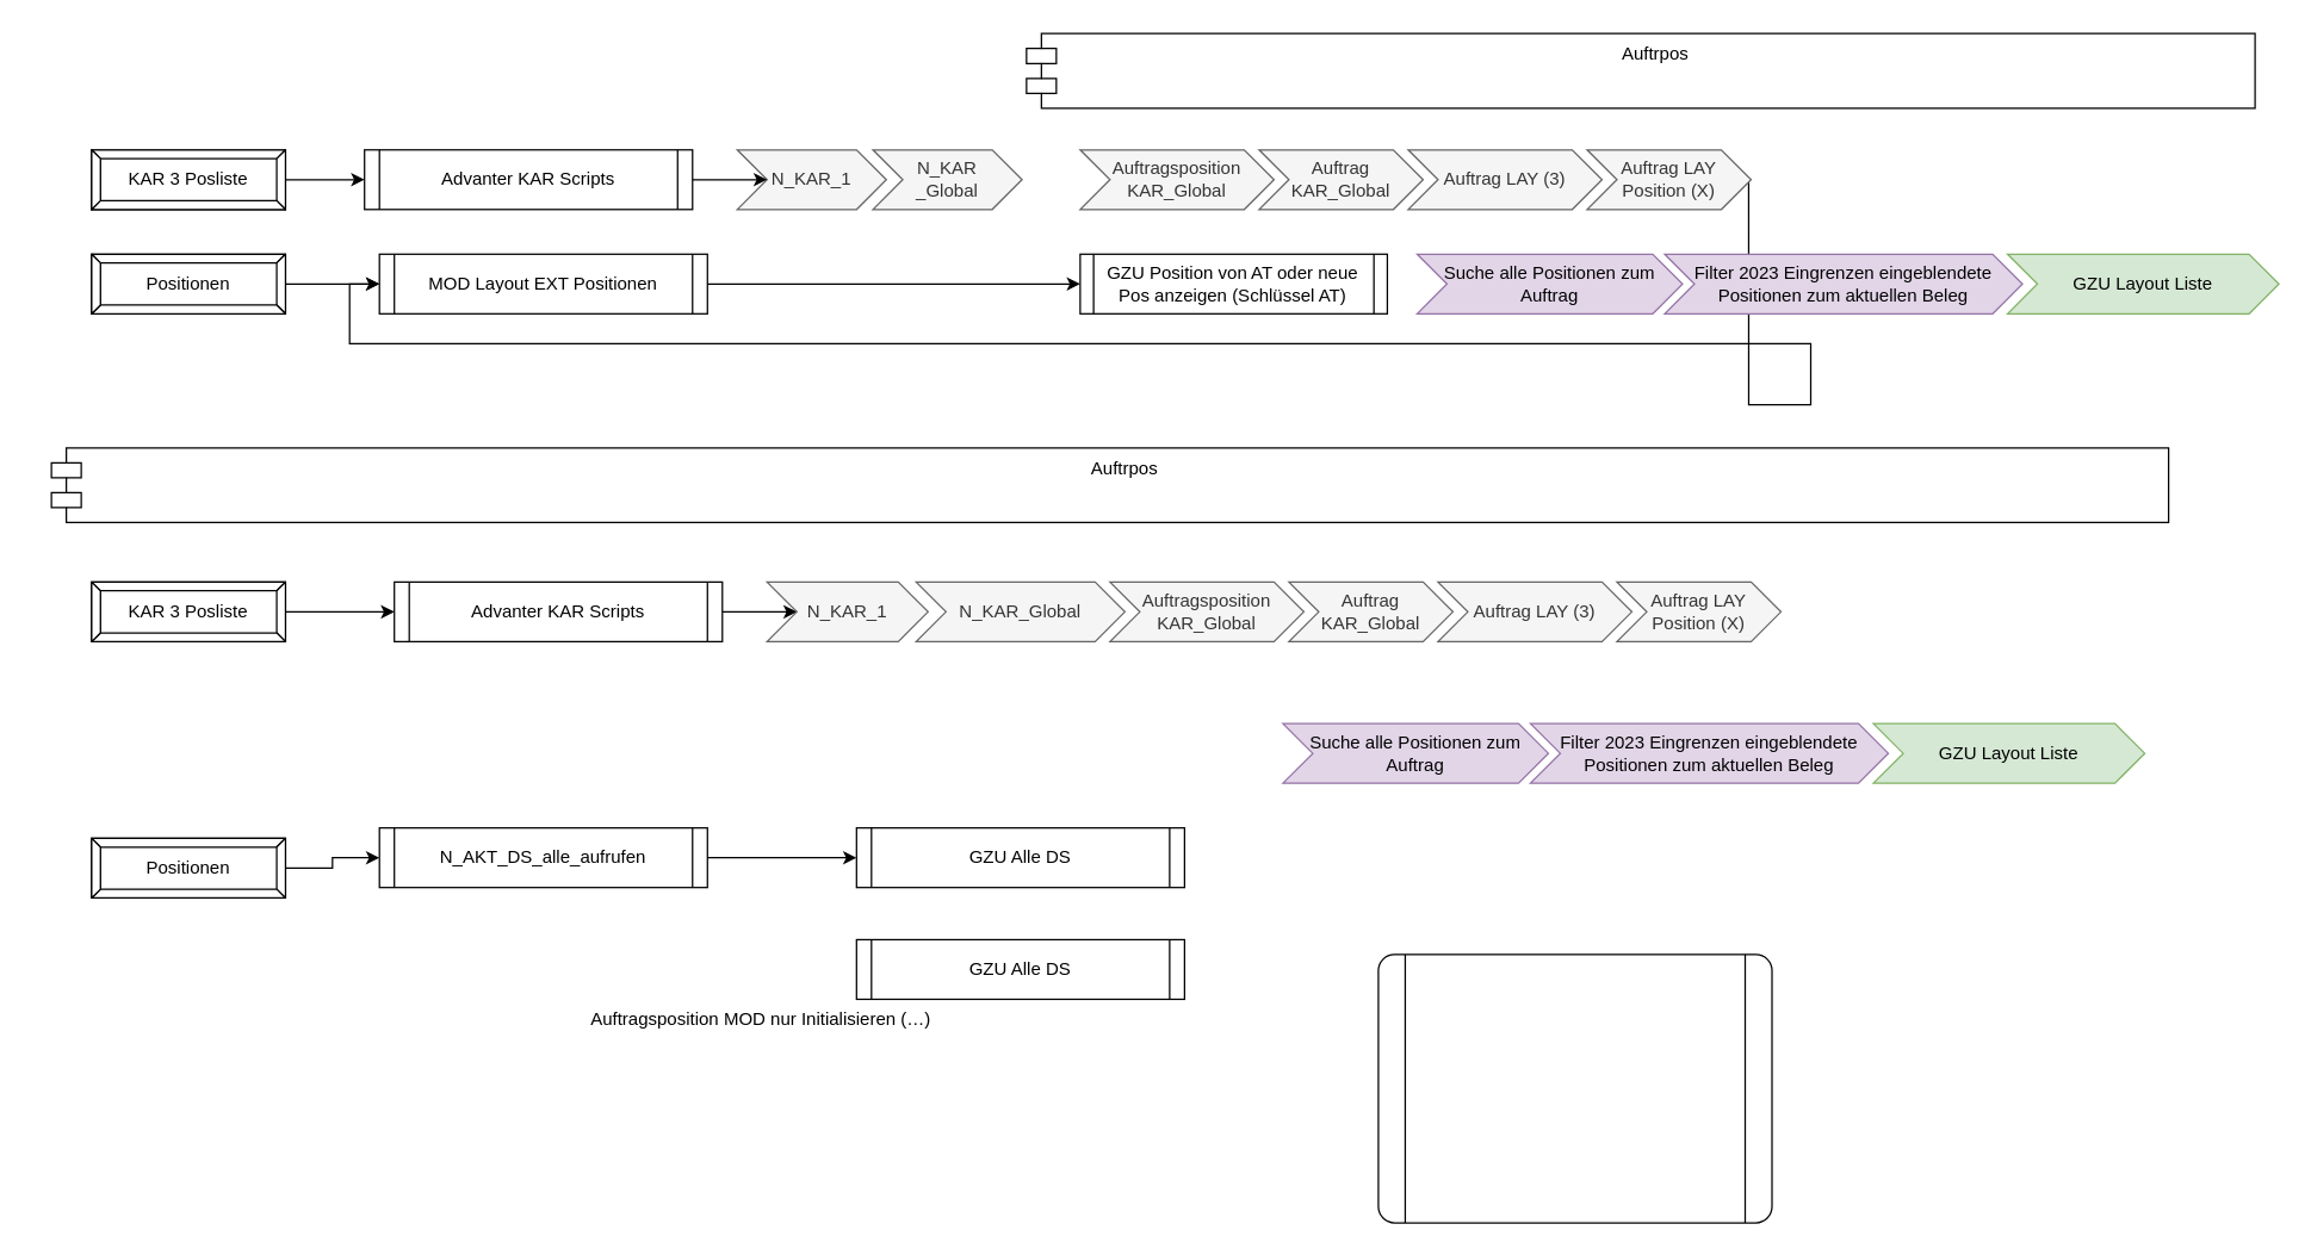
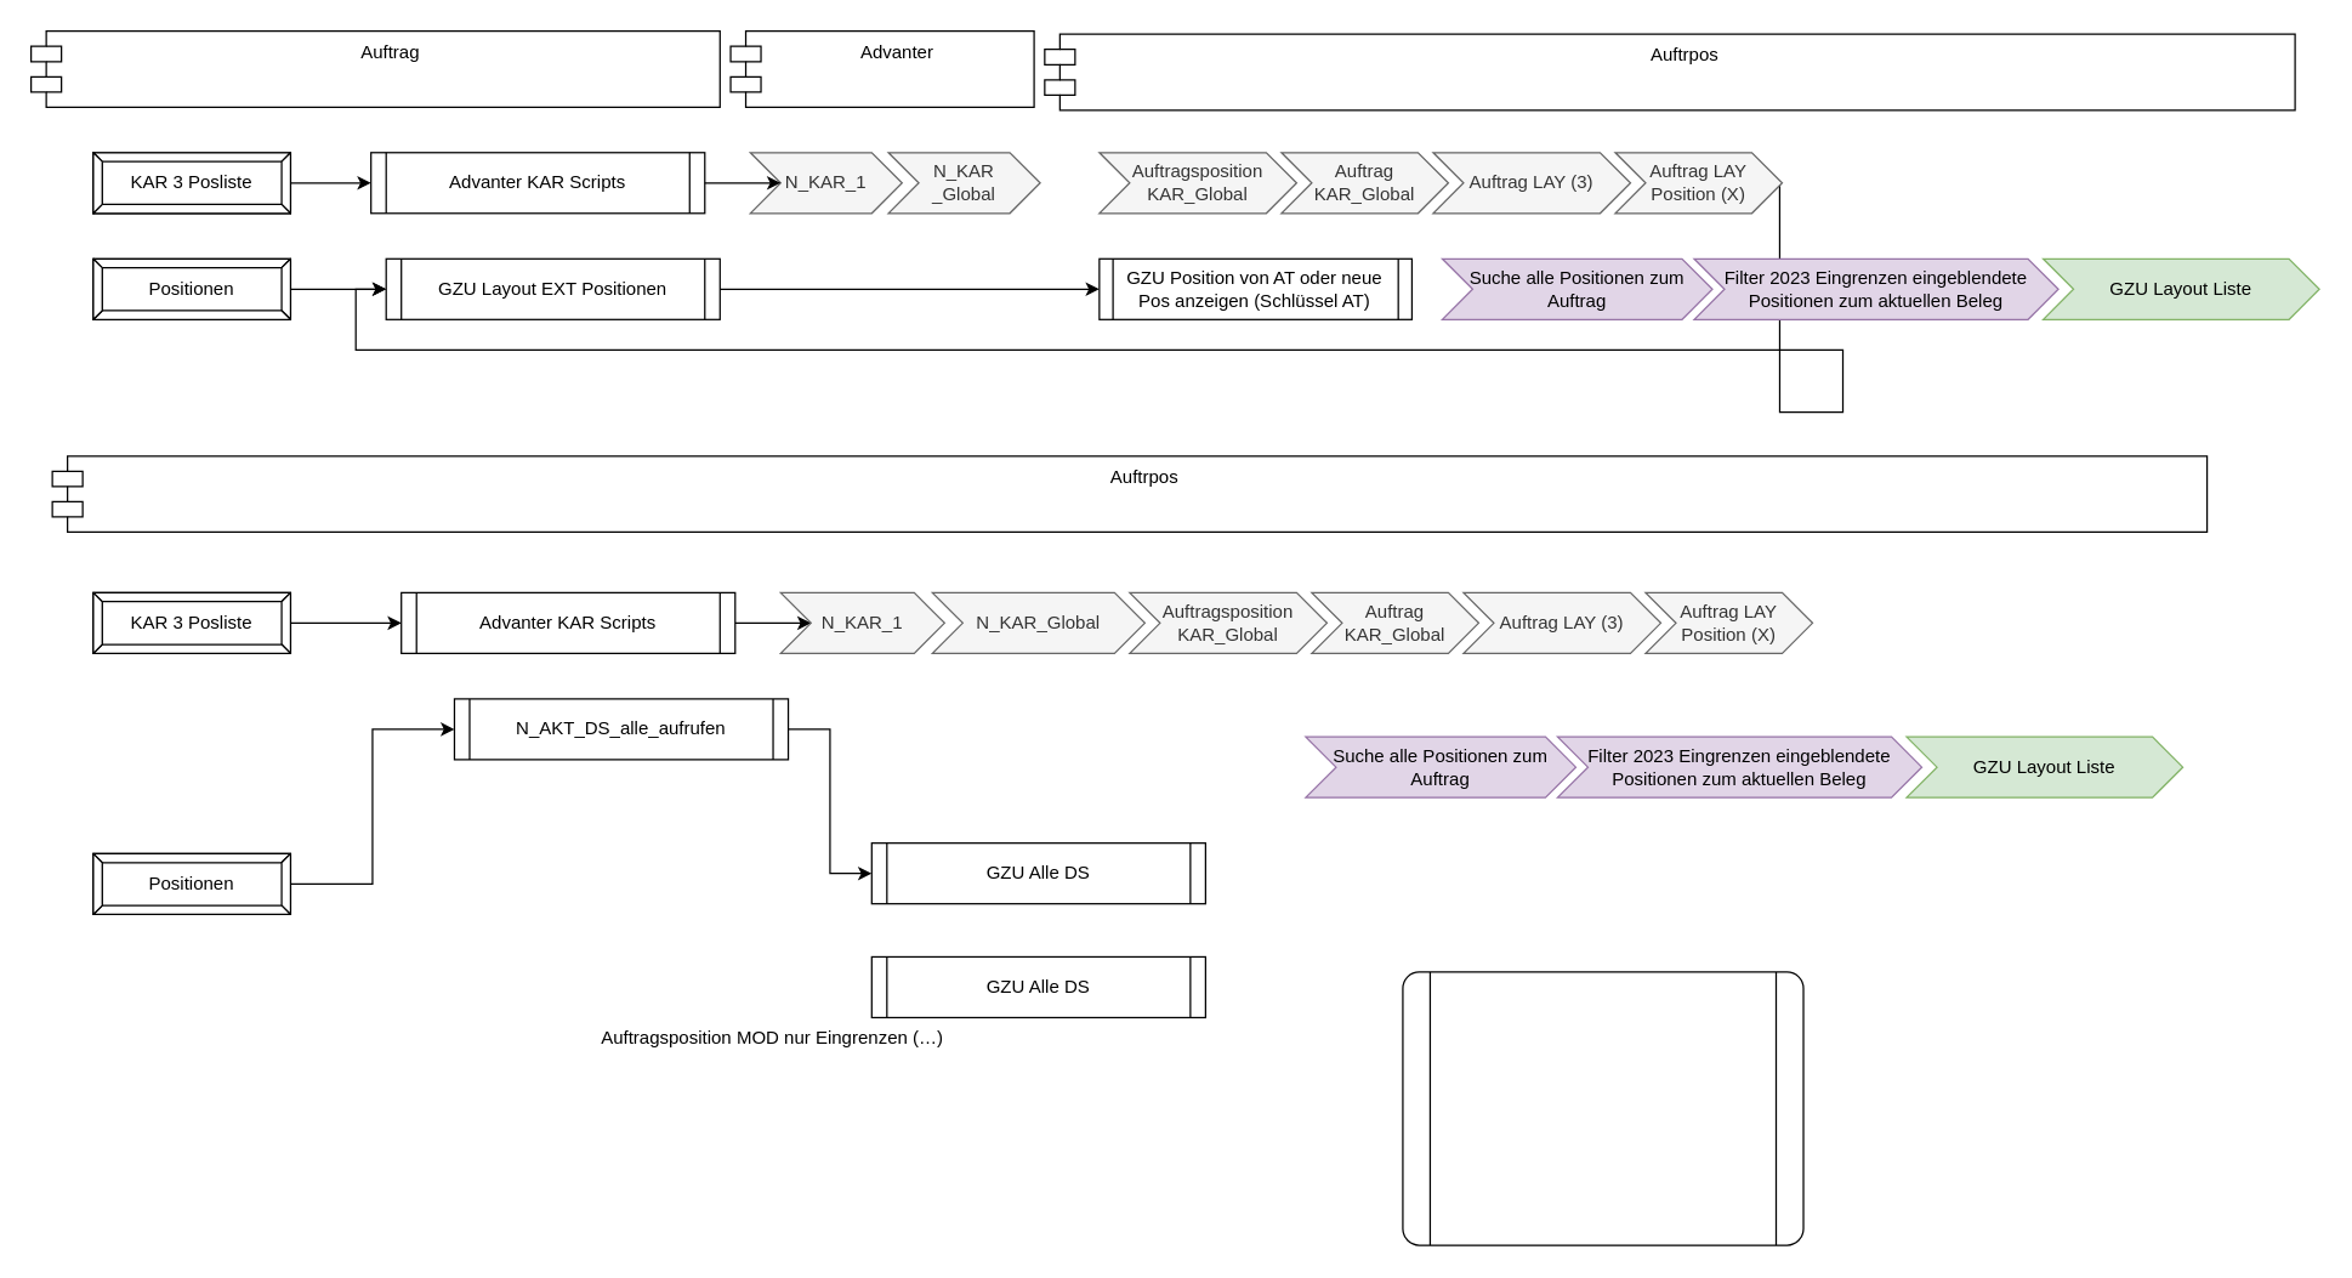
  <mxCell id="0" />
  <mxCell id="1" parent="0" />
  <mxCell id="2" value="Auftrpos" style="shape=module;align=left;spacingLeft=20;align=center;verticalAlign=top;whiteSpace=wrap;html=1;" vertex="1" parent="1"><mxGeometry x="688" y="22" width="824" height="50" as="geometry" /></mxCell>
+ <mxCell id="3" value="Auftrag" style="shape=module;align=left;spacingLeft=20;align=center;verticalAlign=top;whiteSpace=wrap;html=1;" vertex="1" parent="1"><mxGeometry x="20" y="20" width="454" height="50" as="geometry" /></mxCell>
  <mxCell id="4" value="" style="verticalLabelPosition=bottom;verticalAlign=top;html=1;shape=process;whiteSpace=wrap;rounded=1;size=0.067;arcSize=6;" vertex="1" parent="1"><mxGeometry x="924" y="640" width="264" height="180" as="geometry" /></mxCell>
  <mxCell id="5" style="edgeStyle=orthogonalEdgeStyle;rounded=0;orthogonalLoop=1;jettySize=auto;html=1;exitX=1;exitY=0.5;exitDx=0;exitDy=0;entryX=0;entryY=0.5;entryDx=0;entryDy=0;" edge="1" parent="1" source="6" target="7"><mxGeometry relative="1" as="geometry" /></mxCell>
- <mxCell id="6" value="N_AKT_DS_alle_aufrufen" style="shape=process;whiteSpace=wrap;html=1;backgroundOutline=1;size=0.045;" vertex="1" parent="1"><mxGeometry x="254" y="555" width="220" height="40" as="geometry" /></mxCell>
+ <mxCell id="6" value="N_AKT_DS_alle_aufrufen" style="shape=process;whiteSpace=wrap;html=1;backgroundOutline=1;size=0.045;" vertex="1" parent="1"><mxGeometry x="299" y="460" width="220" height="40" as="geometry" /></mxCell>
  <mxCell id="7" value="GZU Alle DS" style="shape=process;whiteSpace=wrap;html=1;backgroundOutline=1;size=0.045;" vertex="1" parent="1"><mxGeometry x="574" y="555" width="220" height="40" as="geometry" /></mxCell>
  <mxCell id="8" style="edgeStyle=orthogonalEdgeStyle;rounded=0;orthogonalLoop=1;jettySize=auto;html=1;entryX=0;entryY=0.5;entryDx=0;entryDy=0;" edge="1" parent="1" source="9" target="6"><mxGeometry relative="1" as="geometry" /></mxCell>
  <mxCell id="9" value="Positionen" style="labelPosition=center;verticalLabelPosition=middle;align=center;html=1;shape=mxgraph.basic.button;dx=5.89;whiteSpace=wrap;" vertex="1" parent="1"><mxGeometry x="61" y="562" width="130" height="40" as="geometry" /></mxCell>
  <mxCell id="10" value="GZU Layout Liste" style="shape=step;perimeter=stepPerimeter;fixedSize=1;points=[];whiteSpace=wrap;html=1;fillColor=#d5e8d4;strokeColor=#82b366;" vertex="1" parent="1"><mxGeometry x="1256" y="485" width="182" height="40" as="geometry" /></mxCell>
  <mxCell id="11" value="Suche alle Positionen zum Auftrag" style="shape=step;perimeter=stepPerimeter;fixedSize=1;points=[];whiteSpace=wrap;html=1;fillColor=#e1d5e7;strokeColor=#9673a6;" vertex="1" parent="1"><mxGeometry x="860" y="485" width="178" height="40" as="geometry" /></mxCell>
  <mxCell id="12" value="Filter 2023 Eingrenzen eingeblendete Positionen zum aktuellen Beleg" style="shape=step;perimeter=stepPerimeter;fixedSize=1;points=[];whiteSpace=wrap;html=1;fillColor=#e1d5e7;strokeColor=#9673a6;" vertex="1" parent="1"><mxGeometry x="1026" y="485" width="240" height="40" as="geometry" /></mxCell>
  <mxCell id="13" value="GZU Alle DS" style="shape=process;whiteSpace=wrap;html=1;backgroundOutline=1;size=0.045;" vertex="1" parent="1"><mxGeometry x="574" y="630" width="220" height="40" as="geometry" /></mxCell>
- <mxCell id="14" value="Auftragsposition MOD nur Initialisieren (…)" style="text;whiteSpace=wrap;html=1;" vertex="1" parent="1"><mxGeometry x="394" y="670" width="560" height="50" as="geometry" /></mxCell>
+ <mxCell id="14" value="Auftragsposition MOD nur Eingrenzen (…)" style="text;whiteSpace=wrap;html=1;" vertex="1" parent="1"><mxGeometry x="394" y="670" width="560" height="50" as="geometry" /></mxCell>
  <mxCell id="15" style="edgeStyle=orthogonalEdgeStyle;rounded=0;orthogonalLoop=1;jettySize=auto;html=1;entryX=0;entryY=0.5;entryDx=0;entryDy=0;exitX=0.985;exitY=0.536;exitDx=0;exitDy=0;exitPerimeter=0;" edge="1" parent="1" source="37" target="41"><mxGeometry relative="1" as="geometry"><Array as="points"><mxPoint x="1172" y="271" /><mxPoint x="1214" y="271" /><mxPoint x="1214" y="230" /><mxPoint x="234" y="230" /><mxPoint x="234" y="190" /></Array></mxGeometry></mxCell>
  <mxCell id="16" style="edgeStyle=orthogonalEdgeStyle;rounded=0;orthogonalLoop=1;jettySize=auto;html=1;" edge="1" source="17" target="19" parent="1"><mxGeometry relative="1" as="geometry" /></mxCell>
  <mxCell id="17" value="KAR 3 Posliste" style="labelPosition=center;verticalLabelPosition=middle;align=center;html=1;shape=mxgraph.basic.button;dx=5.89;whiteSpace=wrap;" vertex="1" parent="1"><mxGeometry x="61" y="390" width="130" height="40" as="geometry" /></mxCell>
  <mxCell id="18" style="edgeStyle=orthogonalEdgeStyle;rounded=0;orthogonalLoop=1;jettySize=auto;html=1;" edge="1" source="19" target="20" parent="1"><mxGeometry relative="1" as="geometry" /></mxCell>
  <mxCell id="19" value="Advanter KAR Scripts" style="shape=process;whiteSpace=wrap;html=1;backgroundOutline=1;size=0.045;" vertex="1" parent="1"><mxGeometry x="264" y="390" width="220" height="40" as="geometry" /></mxCell>
  <mxCell id="20" value="N_KAR_1" style="shape=step;perimeter=stepPerimeter;fixedSize=1;points=[];whiteSpace=wrap;html=1;fillColor=#f5f5f5;fontColor=#333333;strokeColor=#666666;" vertex="1" parent="1"><mxGeometry x="514" y="390" width="108" height="40" as="geometry" /></mxCell>
  <mxCell id="21" value="N_KAR_Global" style="shape=step;perimeter=stepPerimeter;fixedSize=1;points=[];whiteSpace=wrap;html=1;fillColor=#f5f5f5;fontColor=#333333;strokeColor=#666666;" vertex="1" parent="1"><mxGeometry x="614" y="390" width="140" height="40" as="geometry" /></mxCell>
  <mxCell id="22" value="Auftragsposition KAR_Global" style="shape=step;perimeter=stepPerimeter;fixedSize=1;points=[];whiteSpace=wrap;html=1;fillColor=#f5f5f5;fontColor=#333333;strokeColor=#666666;" vertex="1" parent="1"><mxGeometry x="744" y="390" width="130" height="40" as="geometry" /></mxCell>
  <mxCell id="23" value="Auftrag KAR_Global" style="shape=step;perimeter=stepPerimeter;fixedSize=1;points=[];whiteSpace=wrap;html=1;fillColor=#f5f5f5;fontColor=#333333;strokeColor=#666666;" vertex="1" parent="1"><mxGeometry x="864" y="390" width="110" height="40" as="geometry" /></mxCell>
  <mxCell id="24" value="Auftrag LAY (3)" style="shape=step;perimeter=stepPerimeter;fixedSize=1;points=[];whiteSpace=wrap;html=1;fillColor=#f5f5f5;fontColor=#333333;strokeColor=#666666;" vertex="1" parent="1"><mxGeometry x="964" y="390" width="130" height="40" as="geometry" /></mxCell>
  <mxCell id="25" value="Auftrag LAY Position (X)" style="shape=step;perimeter=stepPerimeter;fixedSize=1;points=[];whiteSpace=wrap;html=1;fillColor=#f5f5f5;fontColor=#333333;strokeColor=#666666;" vertex="1" parent="1"><mxGeometry x="1084" y="390" width="110" height="40" as="geometry" /></mxCell>
  <mxCell id="26" value="Auftrpos" style="shape=module;align=left;spacingLeft=20;align=center;verticalAlign=top;whiteSpace=wrap;html=1;" vertex="1" parent="1"><mxGeometry x="34" y="300" width="1420" height="50" as="geometry" /></mxCell>
+ <mxCell id="27" value="Advanter" style="shape=module;align=left;spacingLeft=20;align=center;verticalAlign=top;whiteSpace=wrap;html=1;" vertex="1" parent="1"><mxGeometry x="481" y="20" width="200" height="50" as="geometry" /></mxCell>
  <mxCell id="28" value="KAR 3 Posliste" style="labelPosition=center;verticalLabelPosition=middle;align=center;html=1;shape=mxgraph.basic.button;dx=5.89;whiteSpace=wrap;" vertex="1" parent="1"><mxGeometry x="61" y="100" width="130" height="40" as="geometry" /></mxCell>
  <mxCell id="29" value="Advanter KAR Scripts" style="shape=process;whiteSpace=wrap;html=1;backgroundOutline=1;size=0.045;" vertex="1" parent="1"><mxGeometry x="244" y="100" width="220" height="40" as="geometry" /></mxCell>
  <mxCell id="30" style="edgeStyle=orthogonalEdgeStyle;rounded=0;orthogonalLoop=1;jettySize=auto;html=1;" edge="1" parent="1" source="28" target="29"><mxGeometry relative="1" as="geometry" /></mxCell>
  <mxCell id="31" value="N_KAR_1" style="shape=step;perimeter=stepPerimeter;fixedSize=1;points=[];whiteSpace=wrap;html=1;fillColor=#f5f5f5;fontColor=#333333;strokeColor=#666666;" vertex="1" parent="1"><mxGeometry x="494" y="100" width="100" height="40" as="geometry" /></mxCell>
  <mxCell id="32" style="edgeStyle=orthogonalEdgeStyle;rounded=0;orthogonalLoop=1;jettySize=auto;html=1;" edge="1" parent="1" source="29" target="31"><mxGeometry relative="1" as="geometry" /></mxCell>
  <mxCell id="33" value="N_KAR&lt;br&gt;_Global" style="shape=step;perimeter=stepPerimeter;fixedSize=1;points=[];whiteSpace=wrap;html=1;fillColor=#f5f5f5;fontColor=#333333;strokeColor=#666666;" vertex="1" parent="1"><mxGeometry x="585" y="100" width="100" height="40" as="geometry" /></mxCell>
  <mxCell id="34" value="Auftragsposition KAR_Global" style="shape=step;perimeter=stepPerimeter;fixedSize=1;points=[];whiteSpace=wrap;html=1;fillColor=#f5f5f5;fontColor=#333333;strokeColor=#666666;" vertex="1" parent="1"><mxGeometry x="724" y="100" width="130" height="40" as="geometry" /></mxCell>
  <mxCell id="35" value="Auftrag KAR_Global" style="shape=step;perimeter=stepPerimeter;fixedSize=1;points=[];whiteSpace=wrap;html=1;fillColor=#f5f5f5;fontColor=#333333;strokeColor=#666666;" vertex="1" parent="1"><mxGeometry x="844" y="100" width="110" height="40" as="geometry" /></mxCell>
  <mxCell id="36" value="Auftrag LAY (3)" style="shape=step;perimeter=stepPerimeter;fixedSize=1;points=[];whiteSpace=wrap;html=1;fillColor=#f5f5f5;fontColor=#333333;strokeColor=#666666;" vertex="1" parent="1"><mxGeometry x="944" y="100" width="130" height="40" as="geometry" /></mxCell>
  <mxCell id="37" value="Auftrag LAY Position (X)" style="shape=step;perimeter=stepPerimeter;fixedSize=1;points=[];whiteSpace=wrap;html=1;fillColor=#f5f5f5;fontColor=#333333;strokeColor=#666666;" vertex="1" parent="1"><mxGeometry x="1064" y="100" width="110" height="40" as="geometry" /></mxCell>
  <mxCell id="38" value="Positionen" style="labelPosition=center;verticalLabelPosition=middle;align=center;html=1;shape=mxgraph.basic.button;dx=5.89;whiteSpace=wrap;" vertex="1" parent="1"><mxGeometry x="61" y="170" width="130" height="40" as="geometry" /></mxCell>
  <mxCell id="39" value="GZU Layout Liste" style="shape=step;perimeter=stepPerimeter;fixedSize=1;points=[];whiteSpace=wrap;html=1;fillColor=#d5e8d4;strokeColor=#82b366;" vertex="1" parent="1"><mxGeometry x="1346" y="170" width="182" height="40" as="geometry" /></mxCell>
  <mxCell id="40" value="Suche alle Positionen zum Auftrag" style="shape=step;perimeter=stepPerimeter;fixedSize=1;points=[];whiteSpace=wrap;html=1;fillColor=#e1d5e7;strokeColor=#9673a6;" vertex="1" parent="1"><mxGeometry x="950" y="170" width="178" height="40" as="geometry" /></mxCell>
- <mxCell id="41" value="MOD Layout EXT Positionen" style="shape=process;whiteSpace=wrap;html=1;backgroundOutline=1;size=0.045;" vertex="1" parent="1"><mxGeometry x="254" y="170" width="220" height="40" as="geometry" /></mxCell>
+ <mxCell id="41" value="GZU Layout EXT Positionen" style="shape=process;whiteSpace=wrap;html=1;backgroundOutline=1;size=0.045;" vertex="1" parent="1"><mxGeometry x="254" y="170" width="220" height="40" as="geometry" /></mxCell>
  <mxCell id="42" style="edgeStyle=orthogonalEdgeStyle;rounded=0;orthogonalLoop=1;jettySize=auto;html=1;" edge="1" parent="1" source="38" target="41"><mxGeometry relative="1" as="geometry" /></mxCell>
  <mxCell id="43" value="GZU Position von AT oder neue Pos anzeigen (Schlüssel AT)" style="shape=process;whiteSpace=wrap;html=1;backgroundOutline=1;size=0.045;" vertex="1" parent="1"><mxGeometry x="724" y="170" width="206" height="40" as="geometry" /></mxCell>
  <mxCell id="44" style="edgeStyle=orthogonalEdgeStyle;rounded=0;orthogonalLoop=1;jettySize=auto;html=1;" edge="1" parent="1" source="41" target="43"><mxGeometry relative="1" as="geometry" /></mxCell>
  <mxCell id="45" value="Filter 2023 Eingrenzen eingeblendete Positionen zum aktuellen Beleg" style="shape=step;perimeter=stepPerimeter;fixedSize=1;points=[];whiteSpace=wrap;html=1;fillColor=#e1d5e7;strokeColor=#9673a6;" vertex="1" parent="1"><mxGeometry x="1116" y="170" width="240" height="40" as="geometry" /></mxCell>
